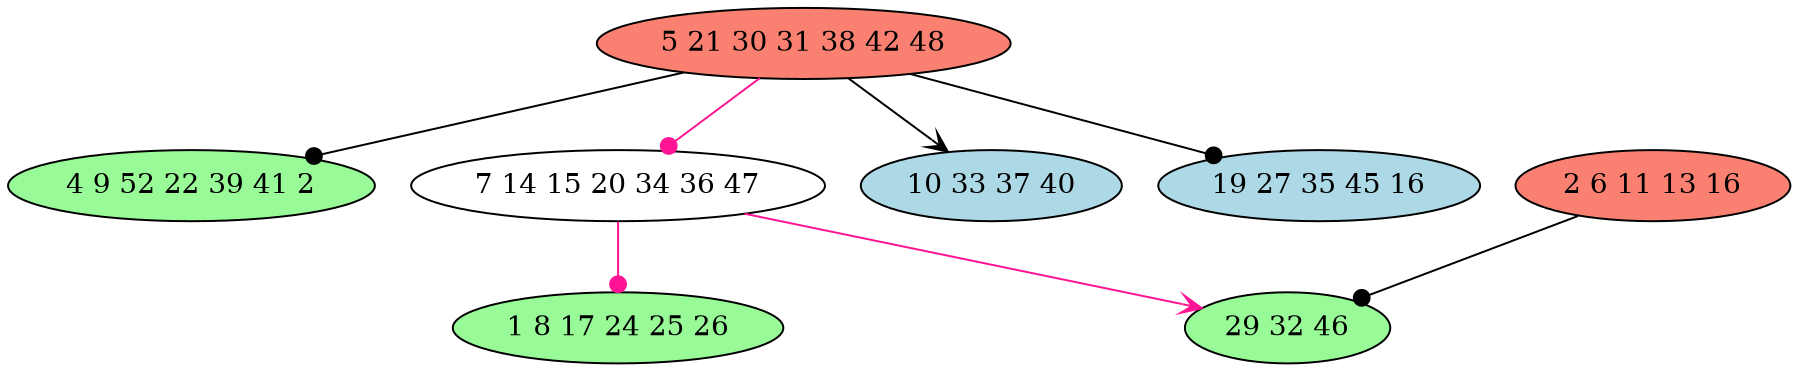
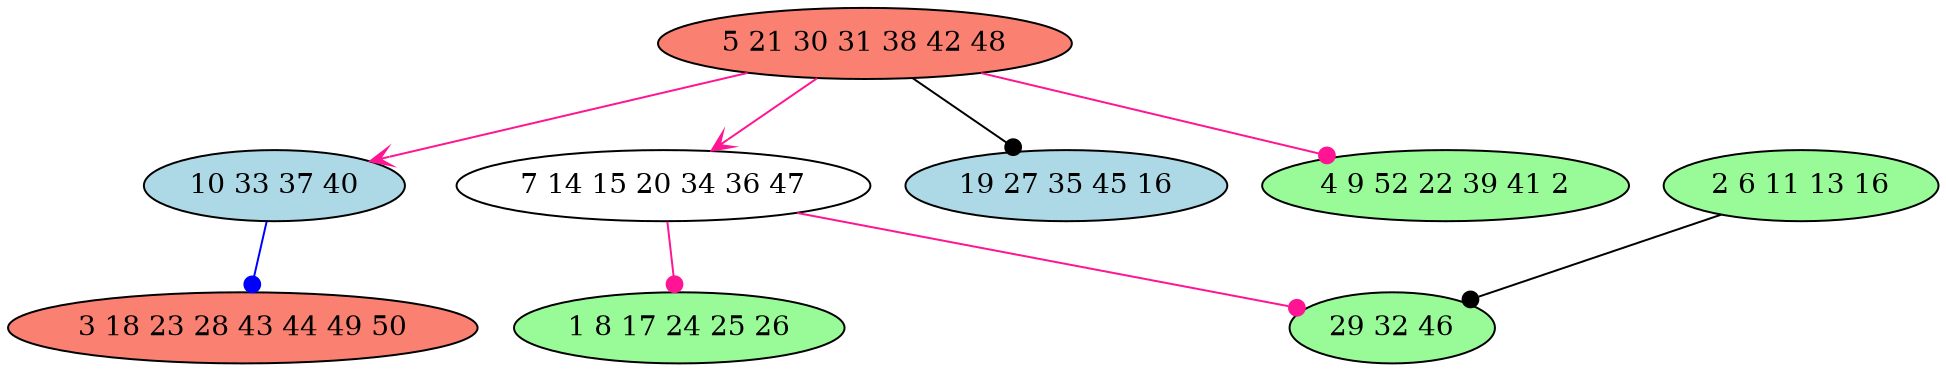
  digraph {
    node [fillcolor=palegreen style=filled]
    edge [arrowhead=dot color=deeppink]
    n1 [fillcolor=salmon label="5 21 30 31 38 42 48"]
    n2 [label="4 9 52 22 39 41 2"]
    n3 [fillcolor=white label="7 14 15 20 34 36 47"]
    n4 [fillcolor=lightblue label="10 33 37 40"]
    n5 [fillcolor=lightblue label="19 27 35 45 16"]
    n6 [label="29 32 46"]
    n7 [label="1 8 17 24 25 26"]
-   n9 [fillcolor=salmon label="2 6 11 13 16"]
-   n1 -> n2 [color=black]
-   n1 -> n3
-   n1 -> n4 [arrowhead=vee color=black]
+   n8 [fillcolor=salmon label="3 18 23 28 43 44 49 50"]
+   n9 [label="2 6 11 13 16"]
+   n1 -> n2
+   n1 -> n3 [arrowhead=vee]
+   n1 -> n4 [arrowhead=vee]
    n1 -> n5 [color=black]
-   n3 -> n6 [arrowhead=vee]
+   n3 -> n6
    n3 -> n7
+   n4 -> n8 [color=blue]
    n9 -> n6 [color=black]
  }
